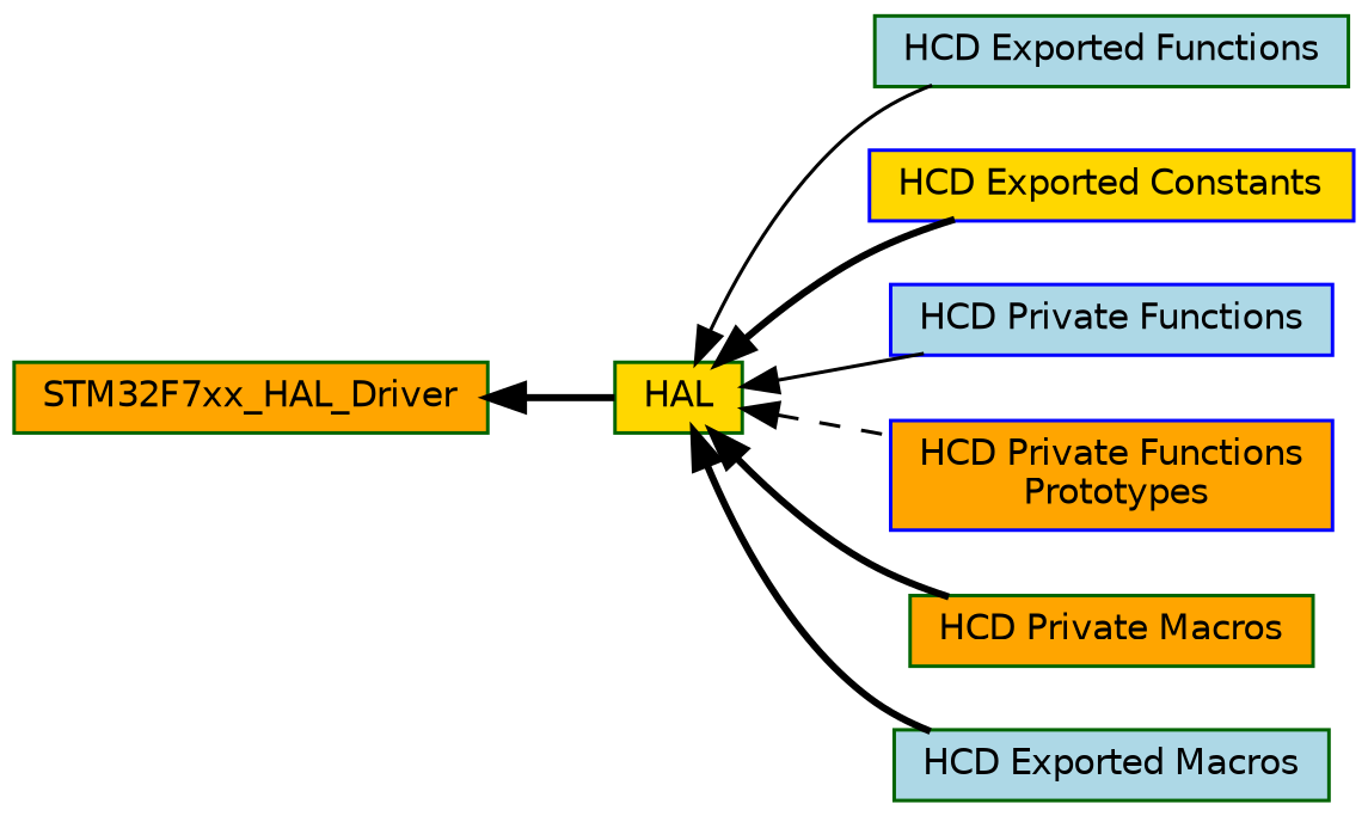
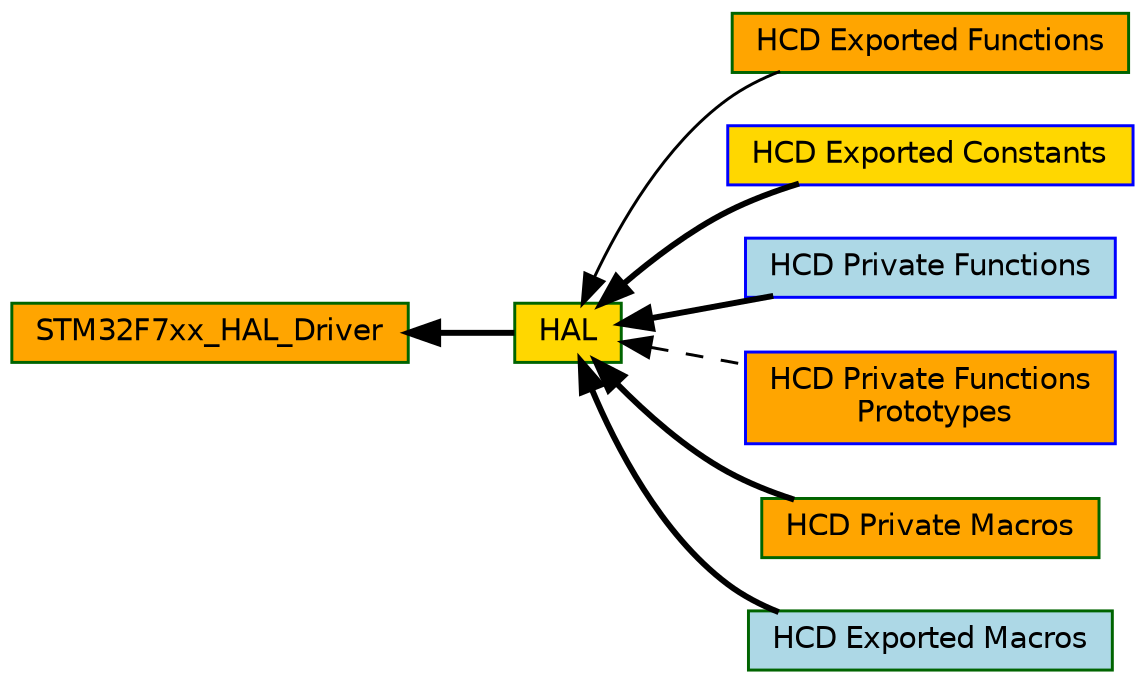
  digraph {
    fontname="DejaVu Sans"
    rankdir=LR
    node [color=darkgreen fillcolor=orange fontname="DejaVu Sans" fontsize=10 shape=record style=filled]
    edge [dir=back fontname="DejaVu Sans" fontsize=10 labelfontname=Helvetica labelfontsize=10 shape=plaintext style=bold]
-   n1 [fillcolor=lightblue height=0.2 label="HCD Exported Functions" width=0.4]
+   n1 [height=0.2 label="HCD Exported Functions" width=0.4]
    n2 [fillcolor=gold fontcolor=black height=0.2 label=HAL width=0.4]
    n3 [color=blue fillcolor=gold height=0.2 label="HCD Exported Constants" width=0.4]
    n4 [color=blue fillcolor=lightblue height=0.2 label="HCD Private Functions" width=0.4]
    n5 [color=blue height=0.2 label="HCD Private Functions\l Prototypes" width=0.4]
    n6 [height=0.2 label="HCD Private Macros" width=0.4]
    n7 [fillcolor=lightblue height=0.2 label="HCD Exported Macros" width=0.4]
    n8 [height=0.2 label=STM32F7xx_HAL_Driver width=0.4]
    n2 -> n1 [style=solid]
    n2 -> n3
-   n2 -> n4 [style=solid]
+   n2 -> n4
    n2 -> n5 [style=dashed]
    n2 -> n6
    n2 -> n7
    n8 -> n2
  }
